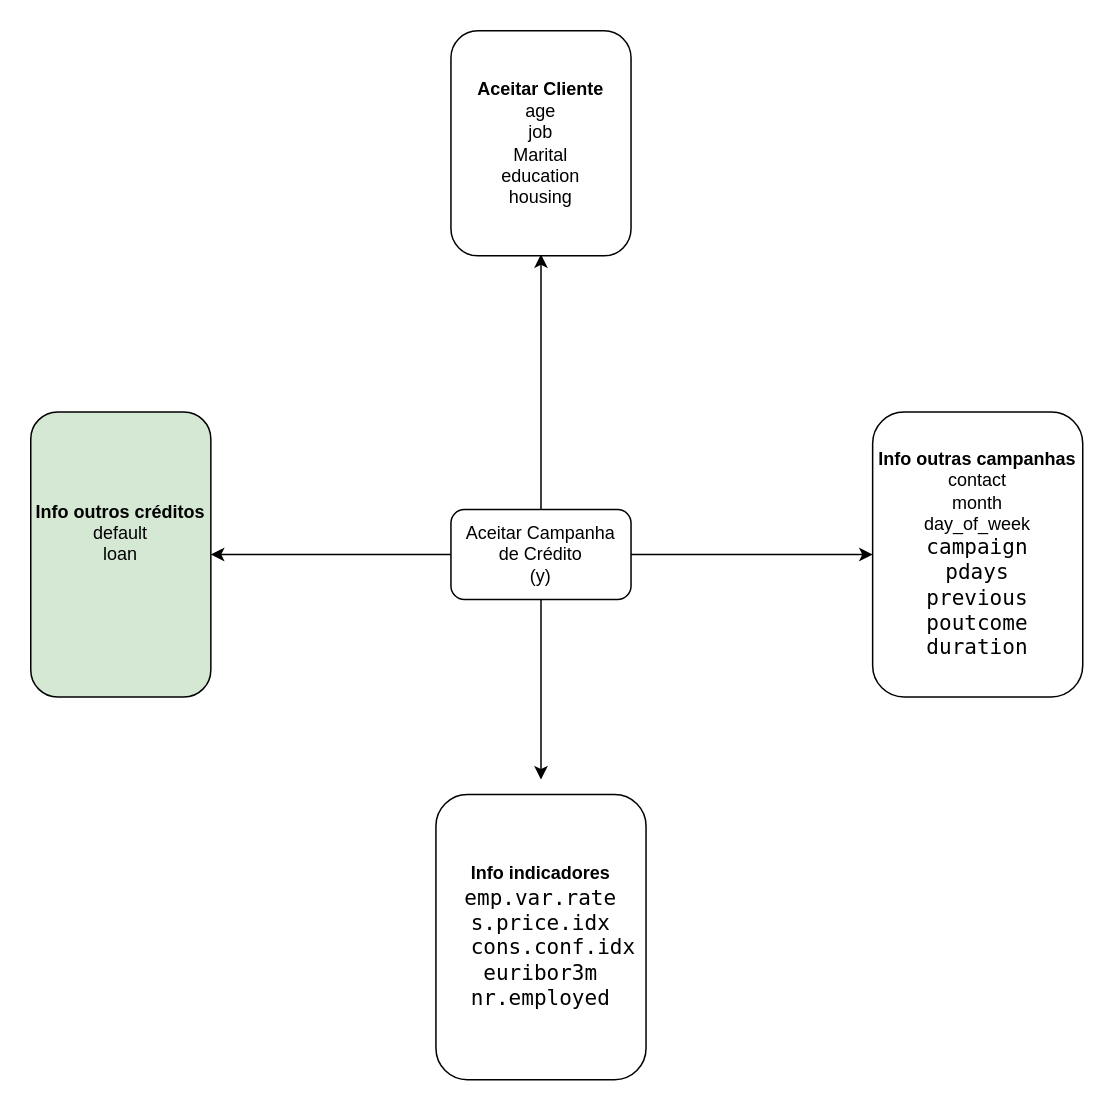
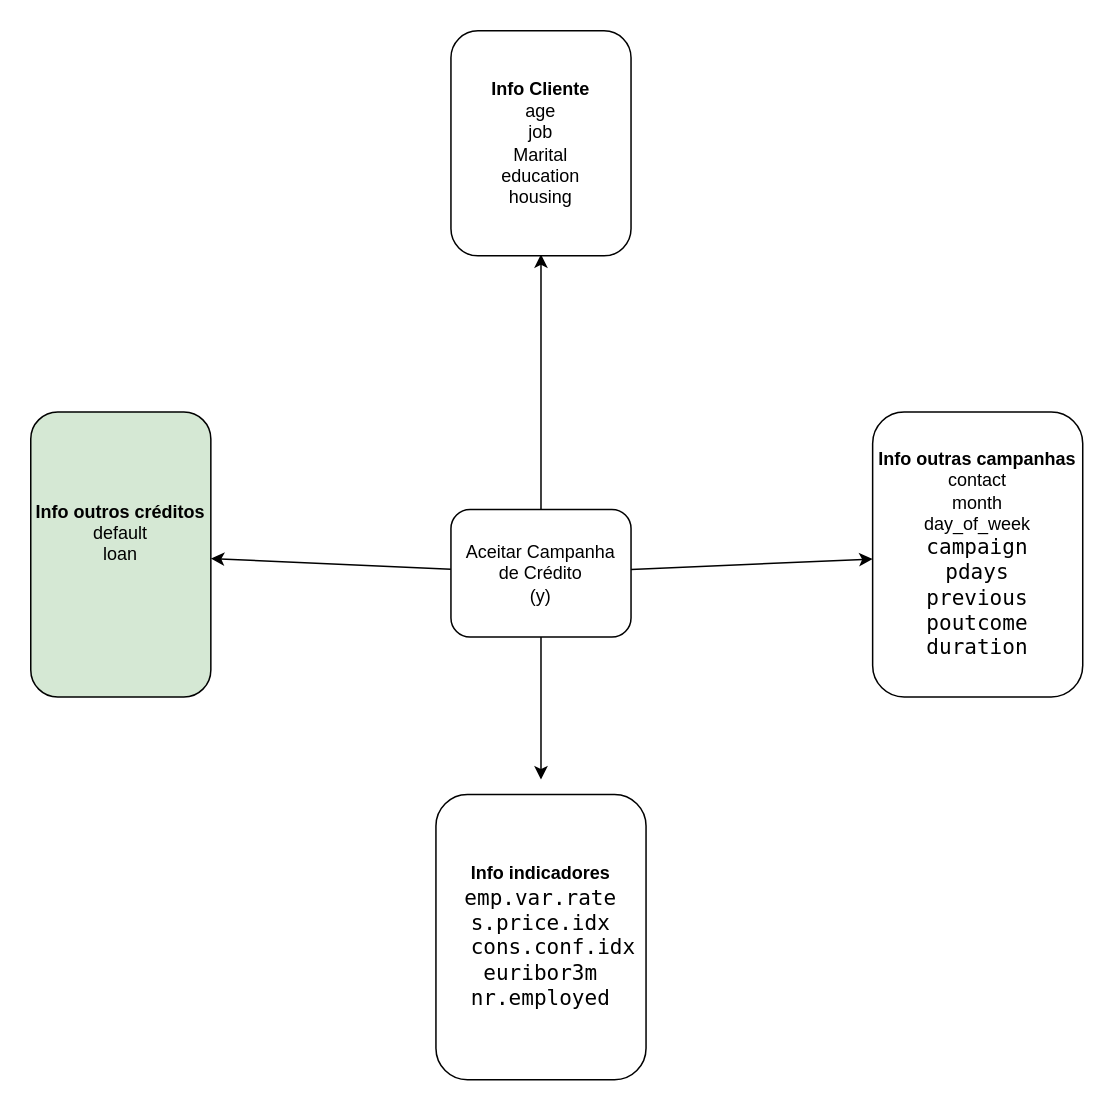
  <mxCell id="0" />
  <mxCell id="1" parent="0" />
  <mxCell id="2" style="edgeStyle=none;html=1;" edge="1" parent="1" source="6"><mxGeometry relative="1" as="geometry"><mxPoint x="360" y="169" as="targetPoint" /></mxGeometry></mxCell>
  <mxCell id="3" value="" style="edgeStyle=none;html=1;" edge="1" parent="1" source="6" target="8"><mxGeometry relative="1" as="geometry" /></mxCell>
  <mxCell id="4" style="edgeStyle=none;html=1;" edge="1" parent="1" source="6" target="9"><mxGeometry relative="1" as="geometry" /></mxCell>
  <mxCell id="5" style="edgeStyle=none;html=1;" edge="1" parent="1" source="6"><mxGeometry relative="1" as="geometry"><mxPoint x="360" y="519" as="targetPoint" /></mxGeometry></mxCell>
- <mxCell id="6" value="&lt;font&gt;Aceitar Campanha de&amp;nbsp;&lt;span style=&quot;background-color: transparent;&quot;&gt;Crédito&lt;/span&gt;&lt;/font&gt;&lt;div&gt;&lt;font&gt;&lt;span style=&quot;background-color: transparent;&quot;&gt;(y)&lt;/span&gt;&lt;/font&gt;&lt;/div&gt;" style="rounded=1;whiteSpace=wrap;html=1;" vertex="1" parent="1"><mxGeometry x="300" y="339" width="120" height="60" as="geometry" /></mxCell>
- <mxCell id="7" value="&lt;div style=&quot;&quot;&gt;&lt;span style=&quot;background-color: transparent;&quot;&gt;&lt;b&gt;Aceitar Cliente&lt;/b&gt;&lt;/span&gt;&lt;/div&gt;&lt;div&gt;age&lt;/div&gt;&lt;div&gt;job&lt;/div&gt;&lt;div&gt;Marital&lt;/div&gt;&lt;div&gt;education&lt;/div&gt;&lt;div&gt;housing&lt;/div&gt;" style="rounded=1;whiteSpace=wrap;html=1;" vertex="1" parent="1"><mxGeometry x="300" y="20" width="120" height="150" as="geometry" /></mxCell>
+ <mxCell id="6" value="&lt;font&gt;Aceitar Campanha de&amp;nbsp;&lt;span style=&quot;background-color: transparent;&quot;&gt;Crédito&lt;/span&gt;&lt;/font&gt;&lt;div&gt;&lt;font&gt;&lt;span style=&quot;background-color: transparent;&quot;&gt;(y)&lt;/span&gt;&lt;/font&gt;&lt;/div&gt;" style="rounded=1;whiteSpace=wrap;html=1;" vertex="1" parent="1"><mxGeometry x="300" y="339" width="120" height="85" as="geometry" /></mxCell>
+ <mxCell id="7" value="&lt;div style=&quot;&quot;&gt;&lt;span style=&quot;background-color: transparent;&quot;&gt;&lt;b&gt;Info Cliente&lt;/b&gt;&lt;/span&gt;&lt;/div&gt;&lt;div&gt;age&lt;/div&gt;&lt;div&gt;job&lt;/div&gt;&lt;div&gt;Marital&lt;/div&gt;&lt;div&gt;education&lt;/div&gt;&lt;div&gt;housing&lt;/div&gt;" style="rounded=1;whiteSpace=wrap;html=1;" vertex="1" parent="1"><mxGeometry x="300" y="20" width="120" height="150" as="geometry" /></mxCell>
  <mxCell id="8" value="&lt;b&gt;Info outros créditos&lt;/b&gt;&lt;div&gt;default&lt;/div&gt;&lt;div&gt;loan&lt;/div&gt;&lt;div&gt;&lt;br&gt;&lt;/div&gt;&lt;div&gt;&lt;br&gt;&lt;/div&gt;" style="whiteSpace=wrap;html=1;rounded=1;fillColor=#d5e8d4;" vertex="1" parent="1"><mxGeometry x="20" y="274" width="120" height="190" as="geometry" /></mxCell>
  <mxCell id="9" value="&lt;b&gt;&lt;font style=&quot;color: rgb(0, 0, 0);&quot;&gt;Info outras campanhas&lt;/font&gt;&lt;/b&gt;&lt;div&gt;&lt;font style=&quot;color: rgb(0, 0, 0);&quot;&gt;contact&lt;/font&gt;&lt;/div&gt;&lt;div&gt;&lt;font style=&quot;color: rgb(0, 0, 0);&quot;&gt;month&lt;/font&gt;&lt;/div&gt;&lt;div&gt;&lt;font style=&quot;color: rgb(0, 0, 0);&quot;&gt;day_of_week&lt;/font&gt;&lt;/div&gt;&lt;div&gt;&lt;font style=&quot;color: rgb(0, 0, 0);&quot;&gt;&lt;span style=&quot;font-family: &amp;quot;Droid Sans Mono&amp;quot;, &amp;quot;monospace&amp;quot;, monospace; font-size: 14px; text-align: start; white-space: pre;&quot;&gt;&lt;font&gt;campaign&lt;/font&gt;&lt;/span&gt;&lt;b&gt;&lt;/b&gt;&lt;/font&gt;&lt;/div&gt;&lt;div&gt;&lt;span style=&quot;font-family: &amp;quot;Droid Sans Mono&amp;quot;, &amp;quot;monospace&amp;quot;, monospace; font-size: 14px; text-align: start; white-space: pre;&quot;&gt;&lt;font style=&quot;color: rgb(0, 0, 0);&quot;&gt;pdays&lt;/font&gt;&lt;/span&gt;&lt;/div&gt;&lt;div&gt;&lt;font style=&quot;color: rgb(0, 0, 0);&quot;&gt;&lt;span style=&quot;font-family: &amp;quot;Droid Sans Mono&amp;quot;, &amp;quot;monospace&amp;quot;, monospace; font-size: 14px; text-align: start; white-space: pre;&quot;&gt;previous&lt;/span&gt;&lt;span style=&quot;font-family: &amp;quot;Droid Sans Mono&amp;quot;, &amp;quot;monospace&amp;quot;, monospace; font-size: 14px; text-align: start; white-space: pre;&quot;&gt;&lt;font&gt;&lt;/font&gt;&lt;/span&gt;&lt;/font&gt;&lt;/div&gt;&lt;div&gt;&lt;font style=&quot;color: rgb(0, 0, 0);&quot;&gt;&lt;span style=&quot;font-family: &amp;quot;Droid Sans Mono&amp;quot;, &amp;quot;monospace&amp;quot;, monospace; font-size: 14px; text-align: start; white-space: pre;&quot;&gt;poutcome&lt;/span&gt;&lt;span style=&quot;font-family: &amp;quot;Droid Sans Mono&amp;quot;, &amp;quot;monospace&amp;quot;, monospace; font-size: 14px; text-align: start; white-space: pre;&quot;&gt;&lt;/span&gt;&lt;/font&gt;&lt;/div&gt;&lt;div&gt;&lt;span style=&quot;font-family: &amp;quot;Droid Sans Mono&amp;quot;, &amp;quot;monospace&amp;quot;, monospace; font-size: 14px; text-align: start; white-space: pre;&quot;&gt;&lt;font style=&quot;color: rgb(0, 0, 0);&quot;&gt;duration&lt;/font&gt;&lt;/span&gt;&lt;/div&gt;" style="rounded=1;whiteSpace=wrap;html=1;" vertex="1" parent="1"><mxGeometry x="581" y="274" width="140" height="190" as="geometry" /></mxCell>
  <mxCell id="10" value="&lt;b&gt;&lt;font style=&quot;color: rgb(0, 0, 0);&quot;&gt;Info indicadores&lt;/font&gt;&lt;/b&gt;&lt;div&gt;&lt;span style=&quot;font-family: &amp;quot;Droid Sans Mono&amp;quot;, &amp;quot;monospace&amp;quot;, monospace; font-size: 14px; text-align: start; white-space: pre; color: rgb(204, 204, 204);&quot;&gt;&lt;font style=&quot;color: rgb(0, 0, 0);&quot;&gt;emp.var.rate&lt;/font&gt;&lt;/span&gt;&lt;/div&gt;&lt;div&gt;&lt;span style=&quot;font-family: &amp;quot;Droid Sans Mono&amp;quot;, &amp;quot;monospace&amp;quot;, monospace; font-size: 14px; text-align: start; white-space: pre; color: rgb(204, 204, 204);&quot;&gt;&lt;font style=&quot;color: rgb(0, 0, 0);&quot;&gt;s.price.idx&lt;br&gt;  cons.conf.idx&lt;/font&gt;&lt;/span&gt;&lt;/div&gt;&lt;div&gt;&lt;span style=&quot;font-family: &amp;quot;Droid Sans Mono&amp;quot;, &amp;quot;monospace&amp;quot;, monospace; font-size: 14px; text-align: start; white-space: pre; color: rgb(204, 204, 204);&quot;&gt;&lt;font style=&quot;color: rgb(0, 0, 0);&quot;&gt;euribor3m&lt;/font&gt;&lt;/span&gt;&lt;/div&gt;&lt;div&gt;&lt;span style=&quot;font-family: &amp;quot;Droid Sans Mono&amp;quot;, &amp;quot;monospace&amp;quot;, monospace; font-size: 14px; text-align: start; white-space: pre; color: rgb(204, 204, 204);&quot;&gt;&lt;font style=&quot;color: rgb(0, 0, 0);&quot;&gt;nr.employed&lt;/font&gt;&lt;/span&gt;&lt;/div&gt;" style="rounded=1;whiteSpace=wrap;html=1;" vertex="1" parent="1"><mxGeometry x="290" y="529" width="140" height="190" as="geometry" /></mxCell>
